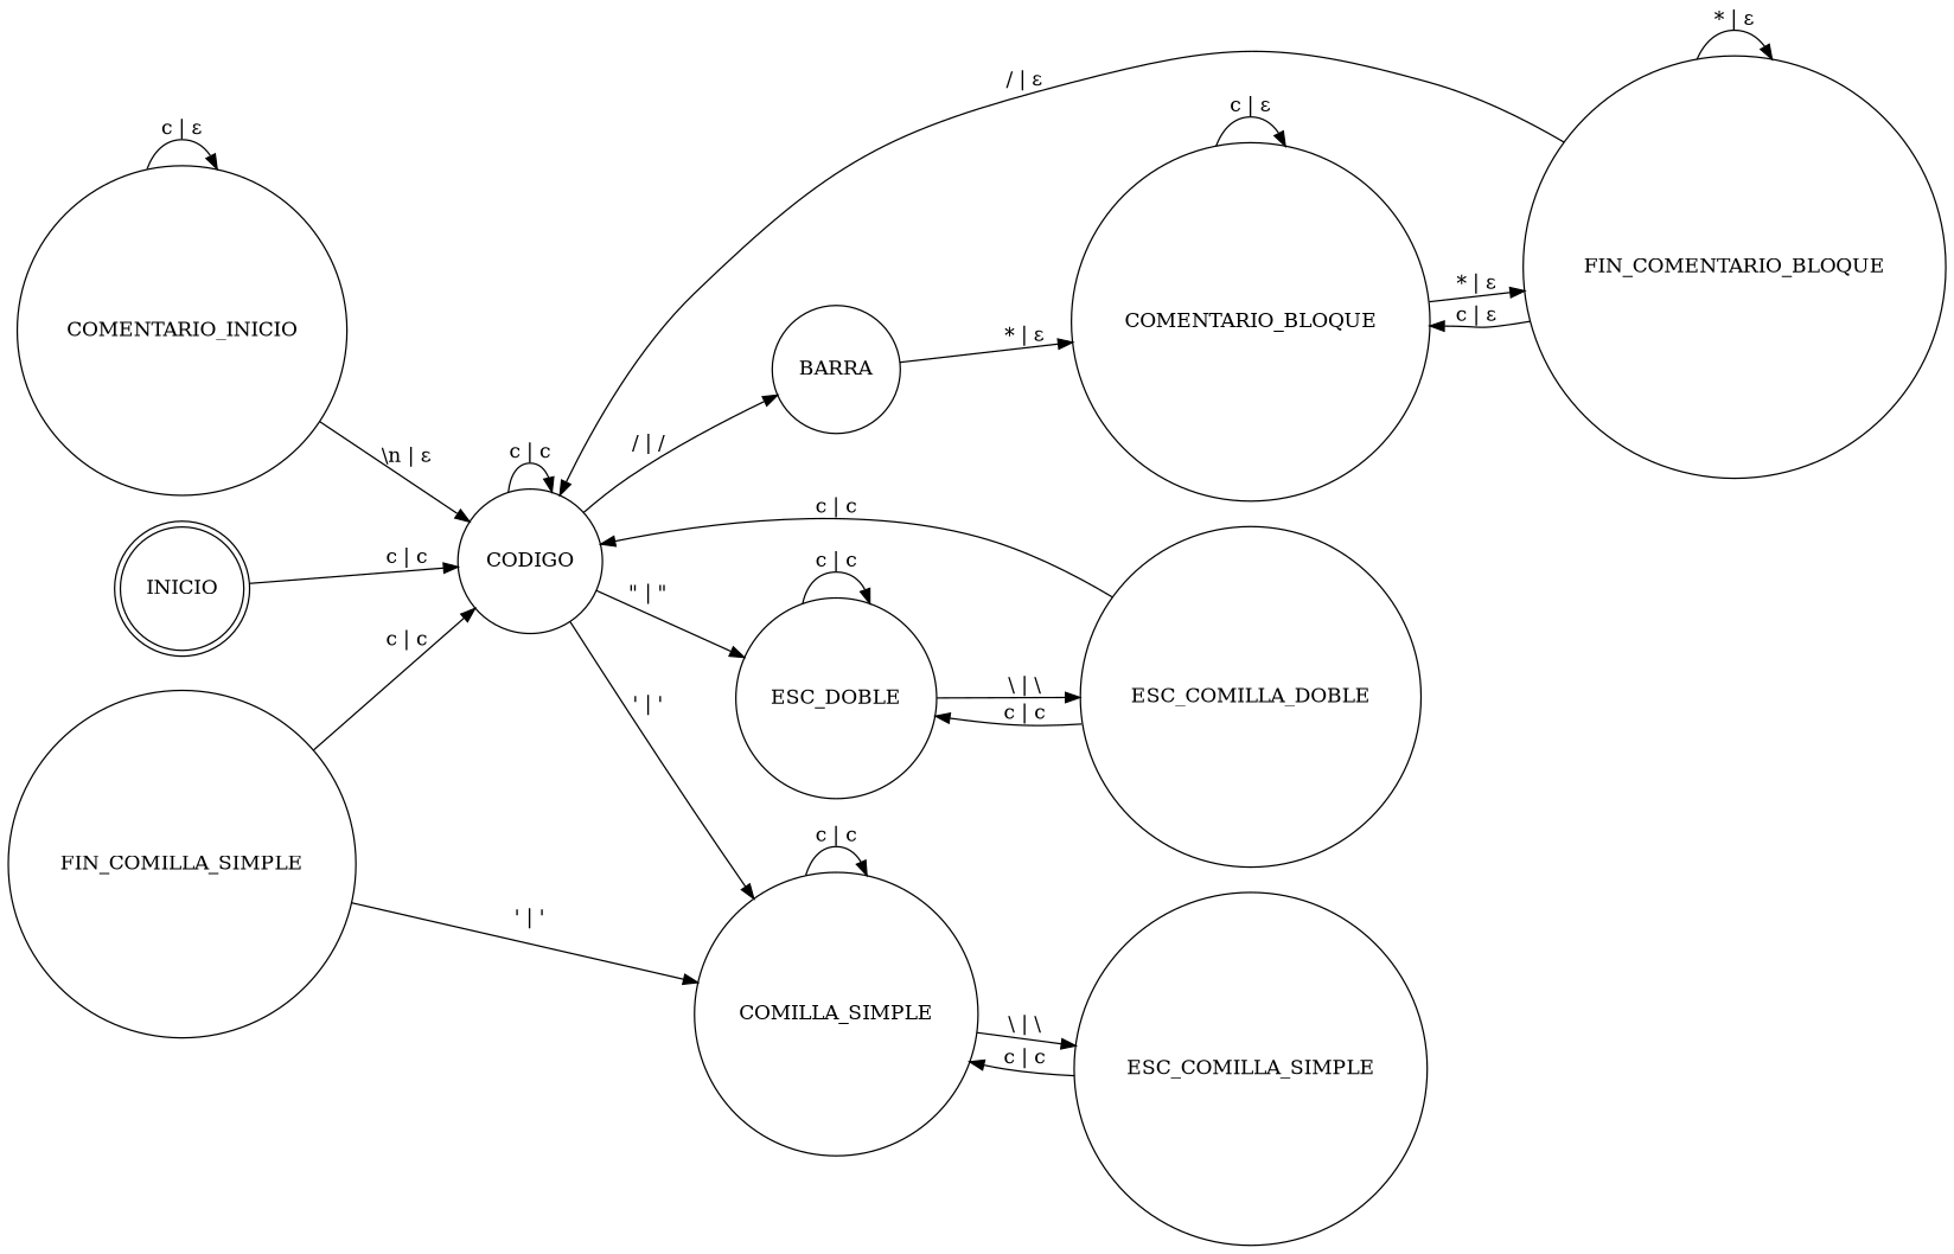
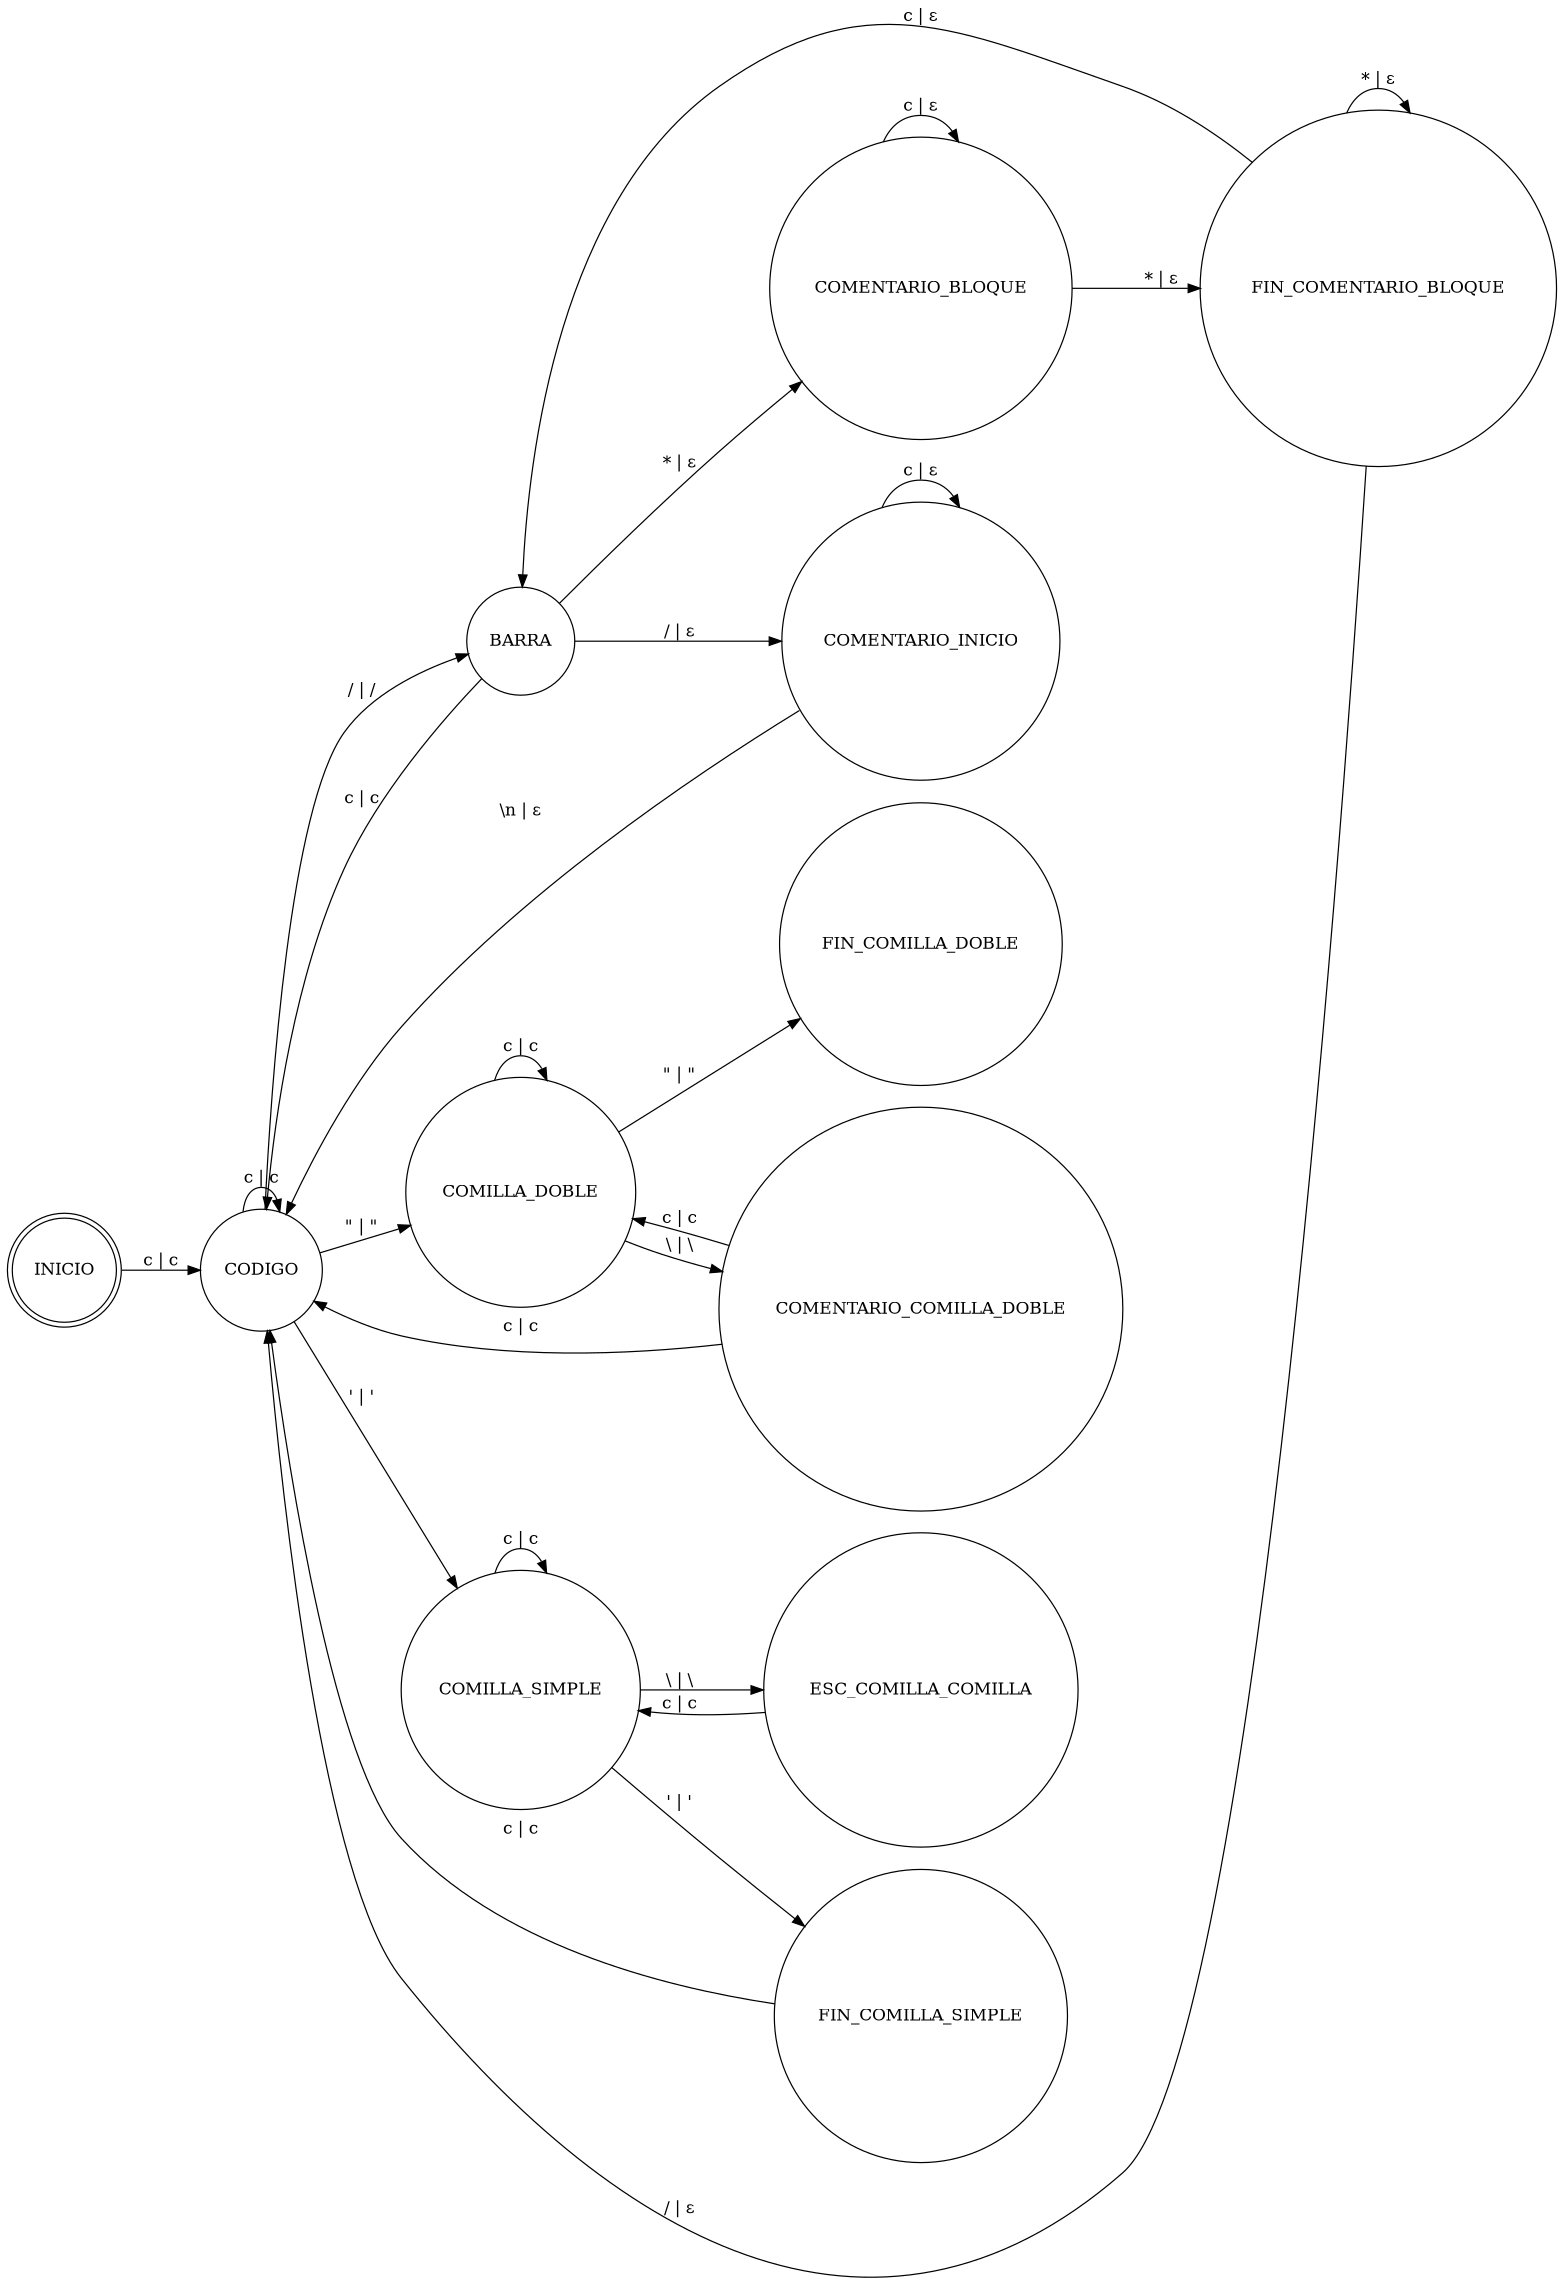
  digraph {
    rankdir=LR
    node [shape=circle]
    INICIO [shape=doublecircle]
    CODIGO
    BARRA
-   COMILLA_DOBLE [label=ESC_DOBLE]
+   COMILLA_DOBLE
    COMILLA_SIMPLE
    n6 [label=COMENTARIO_INICIO]
    COMENTARIO_BLOQUE
-   ESC_COMILLA_DOBLE
+   FIN_COMILLA_DOBLE
+   ESC_COMILLA_DOBLE [label=COMENTARIO_COMILLA_DOBLE]
    FIN_COMILLA_SIMPLE
-   ESC_COMILLA_SIMPLE
+   ESC_COMILLA_SIMPLE [label=ESC_COMILLA_COMILLA]
    FIN_COMENTARIO_BLOQUE
    INICIO -> CODIGO [label="c | c"]
    CODIGO -> CODIGO [label="c | c"]
    CODIGO -> BARRA [label="/ | /"]
    CODIGO -> COMILLA_DOBLE [label="\" | \""]
    CODIGO -> COMILLA_SIMPLE [label="' | '"]
+   BARRA -> CODIGO [label="c | c"]
+   BARRA -> n6 [label="/ | ε"]
    BARRA -> COMENTARIO_BLOQUE [label="* | ε"]
    COMILLA_DOBLE -> COMILLA_DOBLE [label="c | c"]
+   COMILLA_DOBLE -> FIN_COMILLA_DOBLE [label="\" | \""]
    COMILLA_DOBLE -> ESC_COMILLA_DOBLE [label="\\ | \\"]
    COMILLA_SIMPLE -> COMILLA_SIMPLE [label="c | c"]
-   FIN_COMILLA_SIMPLE -> COMILLA_SIMPLE [label="' | '"]
+   COMILLA_SIMPLE -> FIN_COMILLA_SIMPLE [label="' | '"]
    COMILLA_SIMPLE -> ESC_COMILLA_SIMPLE [label="\\ | \\"]
    n6 -> CODIGO [label="\\n | ε"]
    n6 -> n6 [label="c | ε"]
    COMENTARIO_BLOQUE -> COMENTARIO_BLOQUE [label="c | ε"]
    COMENTARIO_BLOQUE -> FIN_COMENTARIO_BLOQUE [label="* | ε"]
    ESC_COMILLA_DOBLE -> CODIGO [label="c | c"]
    ESC_COMILLA_DOBLE -> COMILLA_DOBLE [label="c | c"]
    FIN_COMILLA_SIMPLE -> CODIGO [label="c | c"]
    ESC_COMILLA_SIMPLE -> COMILLA_SIMPLE [label="c | c"]
    FIN_COMENTARIO_BLOQUE -> CODIGO [label="/ | ε"]
-   FIN_COMENTARIO_BLOQUE -> COMENTARIO_BLOQUE [label="c | ε"]
+   FIN_COMENTARIO_BLOQUE -> BARRA [label="c | ε"]
    FIN_COMENTARIO_BLOQUE -> FIN_COMENTARIO_BLOQUE [label="* | ε"]
  }
